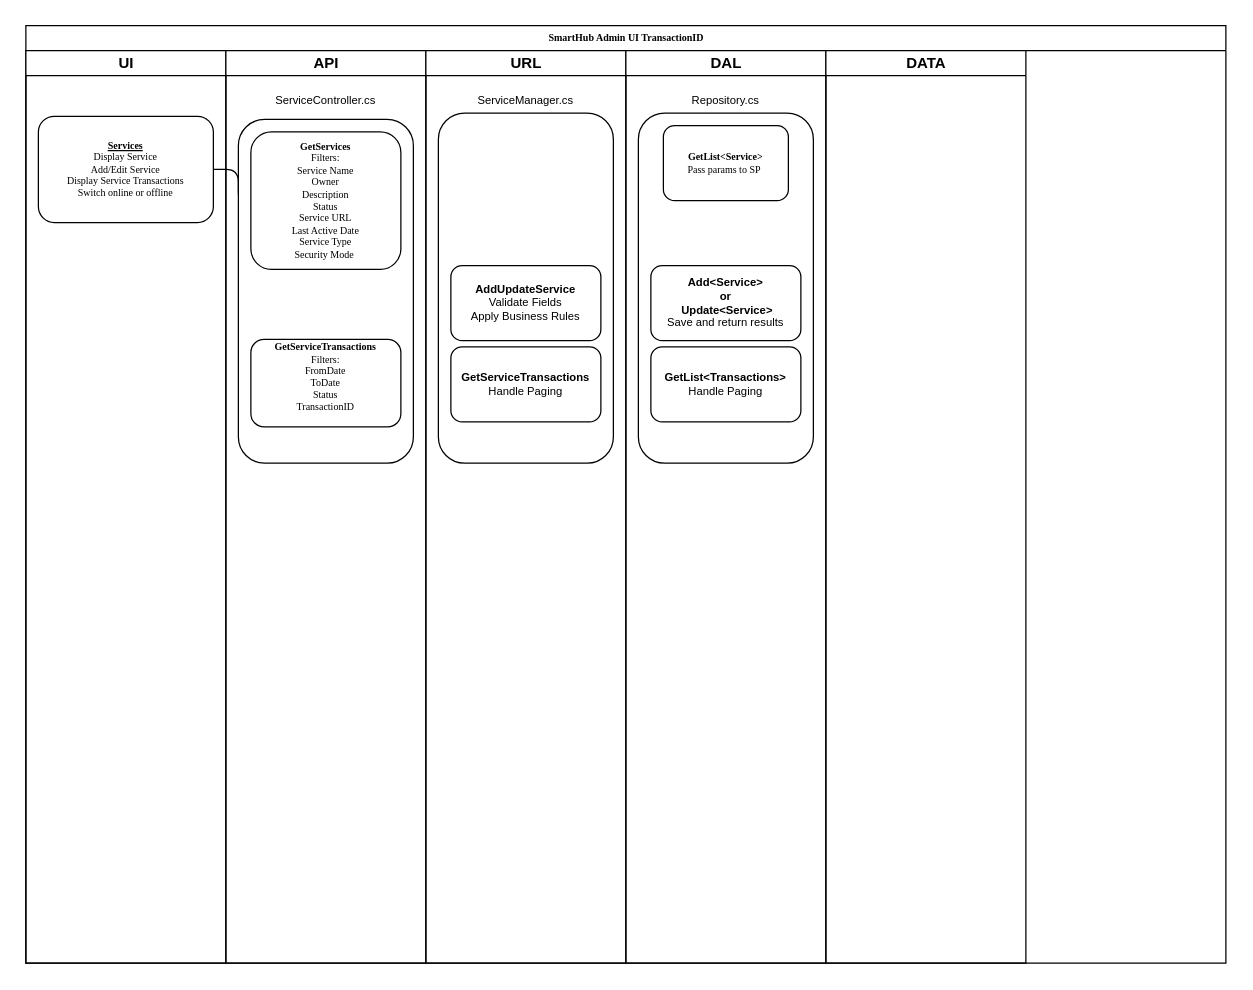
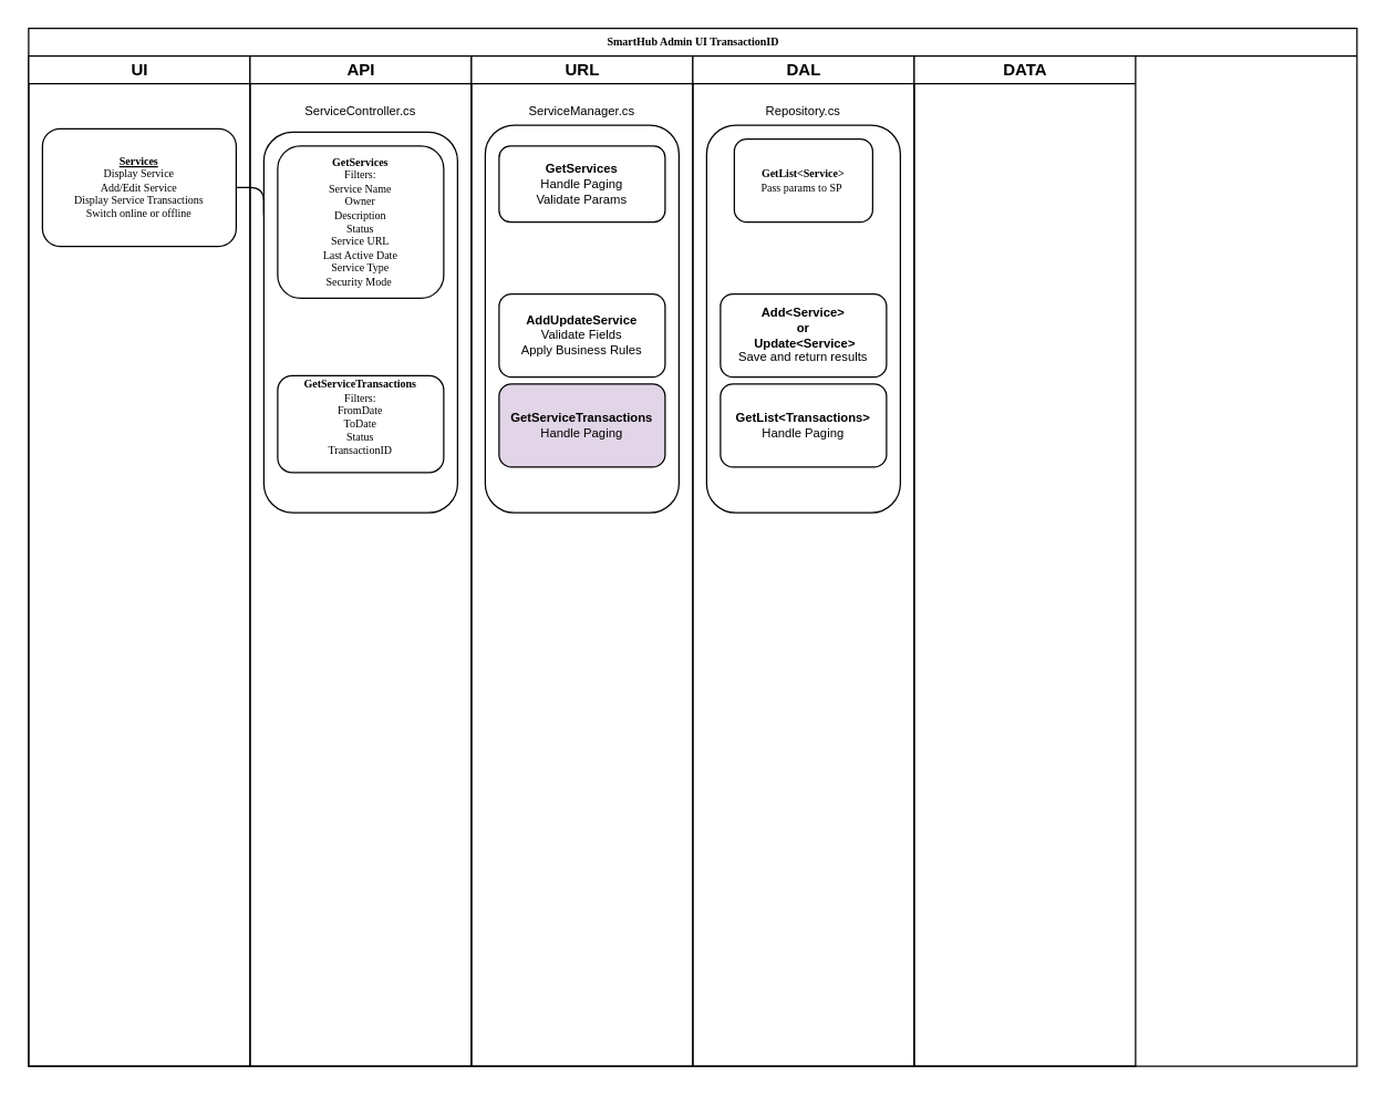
  <mxCell id="0" />
  <mxCell id="1" parent="0" />
  <mxCell id="2" value="SmartHub Admin UI TransactionID" style="swimlane;html=1;childLayout=stackLayout;startSize=20;rounded=0;shadow=0;labelBackgroundColor=none;strokeColor=#000000;strokeWidth=1;fillColor=#ffffff;fontFamily=Verdana;fontSize=8;fontColor=#000000;align=center;" parent="1" vertex="1"><mxGeometry x="20" y="20" width="960" height="750" as="geometry" /></mxCell>
  <mxCell id="3" value="UI" style="swimlane;html=1;startSize=20;" parent="2" vertex="1"><mxGeometry y="20" width="160" height="730" as="geometry" /></mxCell>
  <mxCell id="4" value="&lt;b&gt;&lt;u&gt;Services&lt;/u&gt;&lt;/b&gt;&lt;br&gt;Display Service&lt;br&gt;Add/Edit Service&lt;br&gt;Display Service Transactions&lt;br&gt;Switch online or offline" style="rounded=1;whiteSpace=wrap;html=1;shadow=0;labelBackgroundColor=none;strokeColor=#000000;strokeWidth=1;fillColor=#ffffff;fontFamily=Verdana;fontSize=8;fontColor=#000000;align=center;" parent="3" vertex="1"><mxGeometry x="10" y="52.5" width="140" height="85" as="geometry" /></mxCell>
  <mxCell id="5" style="edgeStyle=orthogonalEdgeStyle;rounded=1;html=1;labelBackgroundColor=none;startArrow=none;startFill=0;startSize=5;endArrow=classicThin;endFill=1;endSize=5;jettySize=auto;orthogonalLoop=1;strokeColor=#000000;strokeWidth=1;fontFamily=Verdana;fontSize=8;fontColor=#000000;" parent="2" source="4" target="8" edge="1"><mxGeometry relative="1" as="geometry" /></mxCell>
  <mxCell id="6" value="API" style="swimlane;html=1;startSize=20;" parent="2" vertex="1"><mxGeometry x="160" y="20" width="160" height="730" as="geometry" /></mxCell>
  <mxCell id="7" value="" style="rounded=1;whiteSpace=wrap;html=1;fontSize=9;align=center;" vertex="1" parent="6"><mxGeometry x="10" y="55" width="140" height="275" as="geometry" /></mxCell>
  <mxCell id="8" value="&lt;b&gt;GetServices&lt;br&gt;&lt;/b&gt;Filters:&lt;br&gt;Service Name&lt;br&gt;Owner&lt;br&gt;Description&lt;br&gt;Status&lt;br&gt;Service URL&lt;br&gt;Last Active Date&lt;br&gt;Service Type&lt;br&gt;Security Mode&amp;nbsp;" style="rounded=1;whiteSpace=wrap;html=1;shadow=0;labelBackgroundColor=none;strokeColor=#000000;strokeWidth=1;fillColor=#ffffff;fontFamily=Verdana;fontSize=8;fontColor=#000000;align=center;" parent="6" vertex="1"><mxGeometry x="20" y="65" width="120" height="110" as="geometry" /></mxCell>
  <mxCell id="9" value="ServiceController.cs" style="text;html=1;strokeColor=none;fillColor=none;align=center;verticalAlign=middle;whiteSpace=wrap;rounded=0;fontSize=9;" vertex="1" parent="6"><mxGeometry x="60" y="30" width="40" height="20" as="geometry" /></mxCell>
  <mxCell id="10" value="URL" style="swimlane;html=1;startSize=20;" parent="2" vertex="1"><mxGeometry x="320" y="20" width="160" height="730" as="geometry" /></mxCell>
  <mxCell id="11" value="" style="rounded=1;whiteSpace=wrap;html=1;shadow=0;labelBackgroundColor=none;strokeColor=#000000;strokeWidth=1;fillColor=#ffffff;fontFamily=Verdana;fontSize=8;fontColor=#000000;align=center;" vertex="1" parent="10"><mxGeometry x="10" y="50" width="140" height="280" as="geometry" /></mxCell>
  <mxCell id="12" value="ServiceManager.cs" style="text;html=1;strokeColor=none;fillColor=none;align=center;verticalAlign=middle;whiteSpace=wrap;rounded=0;fontSize=9;" vertex="1" parent="10"><mxGeometry x="60" y="30" width="40" height="20" as="geometry" /></mxCell>
+ <mxCell id="13" value="&lt;b&gt;GetServices&lt;/b&gt;&lt;br&gt;Handle Paging&lt;br&gt;Validate Params" style="rounded=1;whiteSpace=wrap;html=1;fontSize=9;align=center;" vertex="1" parent="10"><mxGeometry x="20" y="65" width="120" height="55" as="geometry" /></mxCell>
  <mxCell id="14" value="&lt;b&gt;AddUpdateService&lt;/b&gt;&lt;br&gt;Validate Fields&lt;br&gt;Apply Business Rules" style="rounded=1;whiteSpace=wrap;html=1;fontSize=9;align=center;" vertex="1" parent="10"><mxGeometry x="20" y="172" width="120" height="60" as="geometry" /></mxCell>
- <mxCell id="15" value="&lt;b&gt;GetServiceTransactions&lt;/b&gt;&lt;br&gt;Handle Paging" style="rounded=1;whiteSpace=wrap;html=1;fontSize=9;align=center;" vertex="1" parent="10"><mxGeometry x="20" y="237" width="120" height="60" as="geometry" /></mxCell>
+ <mxCell id="15" value="&lt;b&gt;GetServiceTransactions&lt;/b&gt;&lt;br&gt;Handle Paging" style="rounded=1;whiteSpace=wrap;html=1;fontSize=9;align=center;fillColor=#e1d5e7;" vertex="1" parent="10"><mxGeometry x="20" y="237" width="120" height="60" as="geometry" /></mxCell>
  <mxCell id="16" value="DAL" style="swimlane;html=1;startSize=20;" parent="2" vertex="1"><mxGeometry x="480" y="20" width="160" height="730" as="geometry" /></mxCell>
  <mxCell id="17" value="" style="rounded=1;whiteSpace=wrap;html=1;fontSize=9;align=center;" vertex="1" parent="16"><mxGeometry x="10" y="50" width="140" height="280" as="geometry" /></mxCell>
  <mxCell id="18" value="&lt;b&gt;GetList&amp;lt;Service&amp;gt;&lt;br&gt;&lt;/b&gt;Pass params to SP&amp;nbsp;" style="rounded=1;whiteSpace=wrap;html=1;shadow=0;labelBackgroundColor=none;strokeColor=#000000;strokeWidth=1;fillColor=#ffffff;fontFamily=Verdana;fontSize=8;fontColor=#000000;align=center;" vertex="1" parent="16"><mxGeometry x="30" y="60" width="100" height="60" as="geometry" /></mxCell>
  <mxCell id="19" value="&lt;b&gt;Add&amp;lt;Service&amp;gt; &lt;br&gt;or&lt;br&gt;&amp;nbsp;Update&amp;lt;Service&amp;gt;&lt;/b&gt;&lt;br&gt;Save and return results" style="rounded=1;whiteSpace=wrap;html=1;fontSize=9;align=center;" vertex="1" parent="16"><mxGeometry x="20" y="172" width="120" height="60" as="geometry" /></mxCell>
  <mxCell id="20" value="&lt;b&gt;GetList&amp;lt;Transactions&amp;gt;&lt;/b&gt;&lt;br&gt;Handle Paging" style="rounded=1;whiteSpace=wrap;html=1;fontSize=9;align=center;" vertex="1" parent="16"><mxGeometry x="20" y="237" width="120" height="60" as="geometry" /></mxCell>
  <mxCell id="21" value="Repository.cs" style="text;html=1;strokeColor=none;fillColor=none;align=center;verticalAlign=middle;whiteSpace=wrap;rounded=0;fontSize=9;" vertex="1" parent="16"><mxGeometry x="60" y="30" width="40" height="20" as="geometry" /></mxCell>
  <mxCell id="22" value="DATA" style="swimlane;html=1;startSize=20;" parent="2" vertex="1"><mxGeometry x="640" y="20" width="160" height="730" as="geometry" /></mxCell>
  <mxCell id="23" value="&lt;b&gt;GetServiceTransactions&lt;/b&gt;&lt;br&gt;Filters:&lt;br&gt;FromDate&lt;br&gt;ToDate&lt;br&gt;Status&lt;br&gt;TransactionID&lt;br&gt;&amp;nbsp;" style="rounded=1;whiteSpace=wrap;html=1;shadow=0;labelBackgroundColor=none;strokeColor=#000000;strokeWidth=1;fillColor=#ffffff;fontFamily=Verdana;fontSize=8;fontColor=#000000;align=center;verticalAlign=middle;" vertex="1" parent="1"><mxGeometry x="200" y="271" width="120" height="70" as="geometry" /></mxCell>
